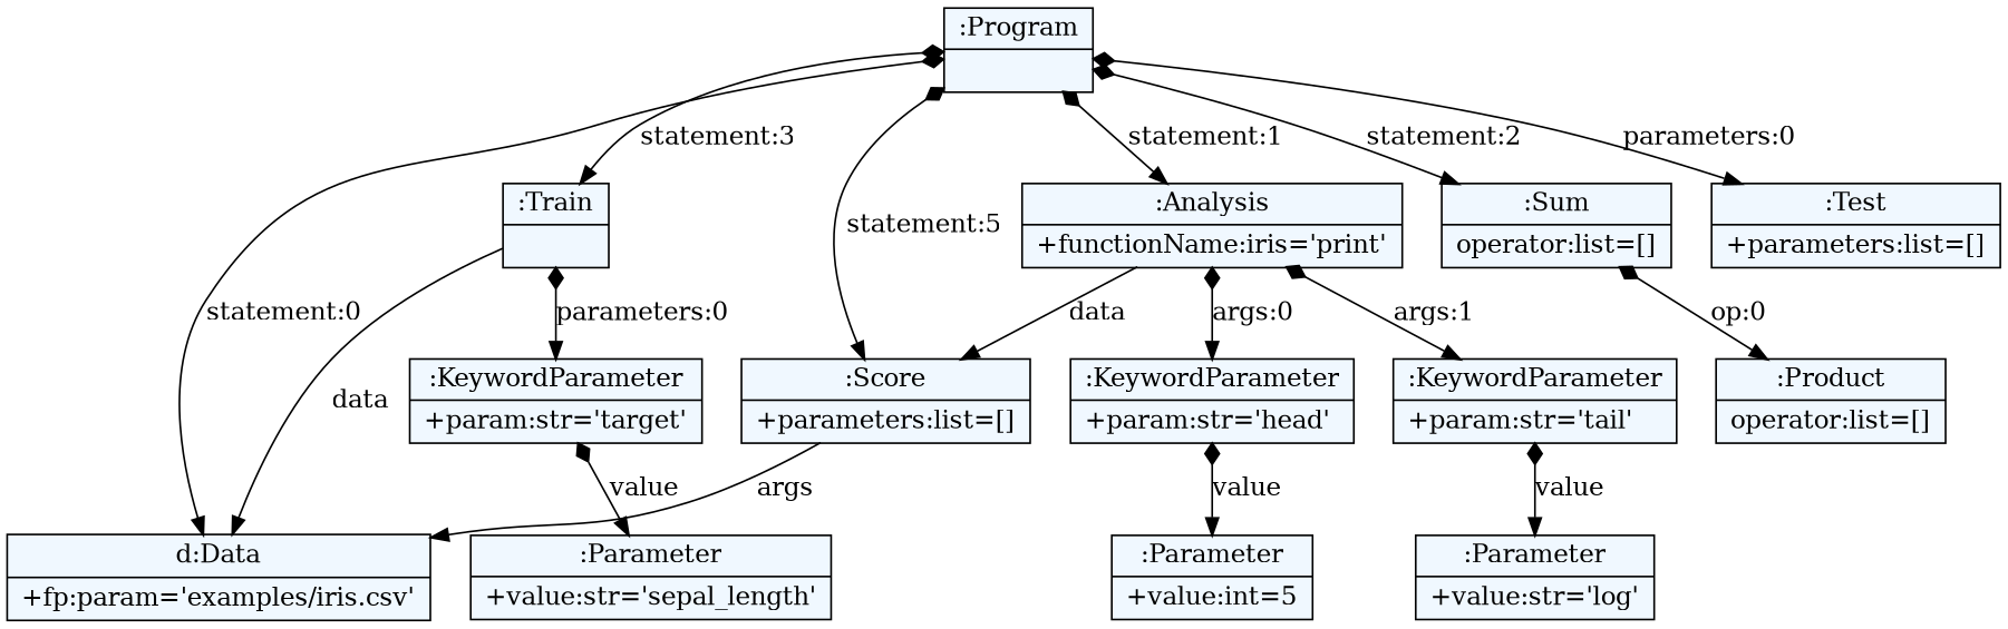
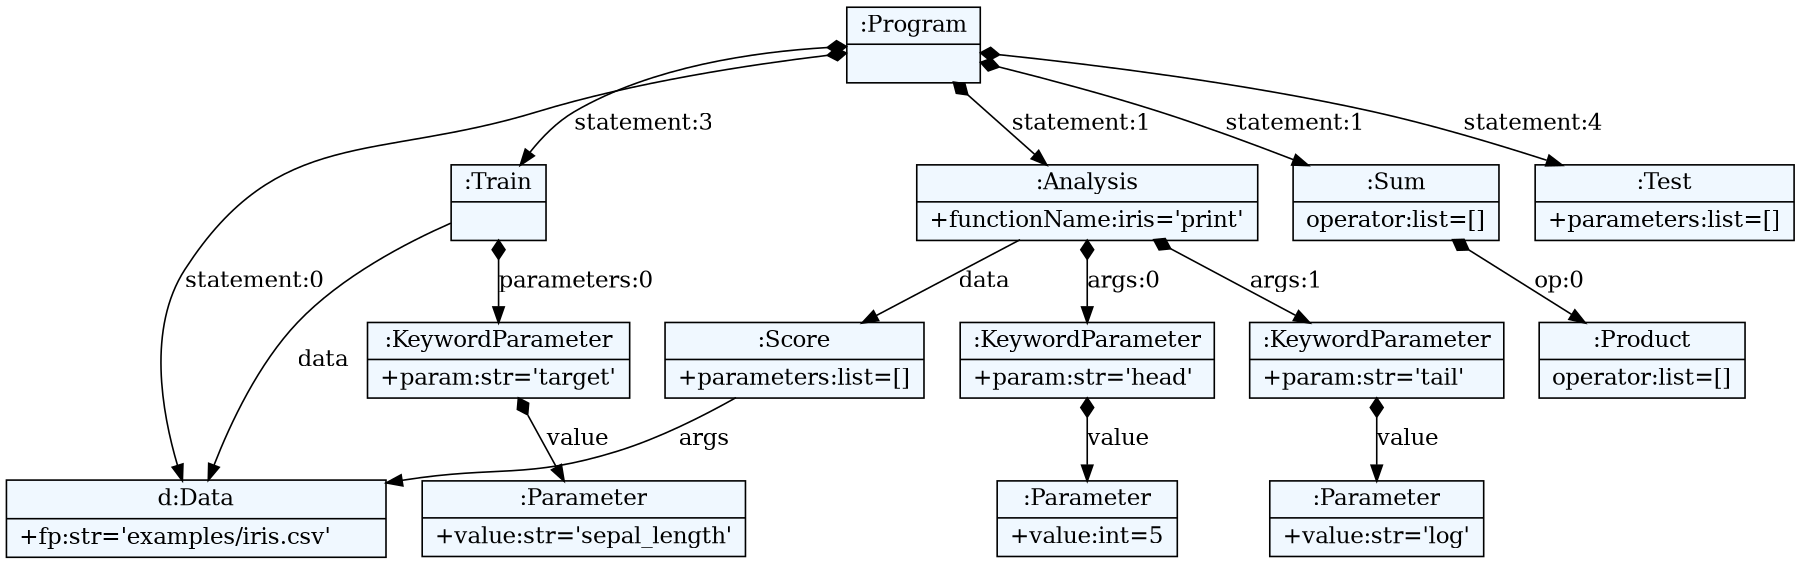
  digraph {
    fontname="Bitstream Vera Sans"
    fontsize=8
    nodesep=0.3
    node [fillcolor=aliceblue shape=record style=filled]
    edge [arrowtail=diamond dir=both]
    n1 [label="{:Program|}"]
-   n2 [label="{d:Data|+fp:param='examples/iris.csv'\l}"]
+   n2 [label="{d:Data|+fp:str='examples/iris.csv'\l}"]
    n3 [label="{:Analysis|+functionName:iris='print'\l}"]
    n4 [label="{:Sum|operator:list=[]\l}"]
    n5 [label="{:Train|}"]
    n6 [label="{:Test|+parameters:list=[]\l}"]
    n7 [label="{:Score|+parameters:list=[]\l}"]
    n8 [label="{:KeywordParameter|+param:str='head'\l}"]
    n9 [label="{:KeywordParameter|+param:str='tail'\l}"]
    n10 [label="{:Product|operator:list=[]\l}"]
    n11 [label="{:KeywordParameter|+param:str='target'\l}"]
    n12 [label="{:Parameter|+value:int=5\l}"]
    n13 [label="{:Parameter|+value:str='log'\l}"]
    n14 [label="{:Parameter|+value:str='sepal_length'\l}"]
    n1 -> n2 [label="statement:0"]
    n1 -> n3 [label="statement:1"]
-   n1 -> n4 [label="statement:2"]
+   n1 -> n4 [label="statement:1"]
    n1 -> n5 [label="statement:3"]
-   n1 -> n6 [label="parameters:0"]
-   n1 -> n7 [label="statement:5"]
+   n1 -> n6 [label="statement:4"]
    n3 -> n7 [arrowtail=empty dir=black label=data]
    n3 -> n8 [label="args:0"]
    n3 -> n9 [label="args:1"]
    n4 -> n10 [label="op:0"]
    n5 -> n2 [arrowtail=empty dir=black label=data]
    n5 -> n11 [label="parameters:0"]
    n7 -> n2 [arrowtail=empty dir=black label=args]
    n8 -> n12 [label=value]
    n9 -> n13 [label=value]
    n11 -> n14 [label=value]
  }
